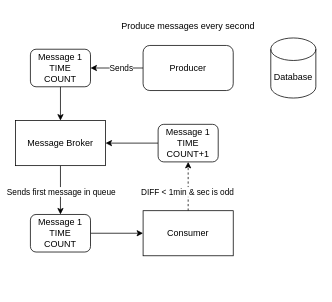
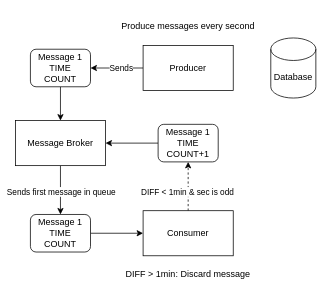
  <mxCell id="0" />
  <mxCell id="1" parent="0" />
  <mxCell id="2" style="edgeStyle=none;html=1;entryX=1;entryY=0.5;entryDx=0;entryDy=0;" parent="1" source="4" target="13" edge="1"><mxGeometry relative="1" as="geometry" /></mxCell>
  <mxCell id="3" value="Sends" style="edgeLabel;html=1;align=center;verticalAlign=middle;resizable=0;points=[];" parent="2" vertex="1" connectable="0"><mxGeometry x="-0.475" relative="1" as="geometry"><mxPoint x="-12" as="offset" /></mxGeometry></mxCell>
- <mxCell id="4" value="Producer" style="whiteSpace=wrap;html=1;rounded=1;" parent="1" vertex="1"><mxGeometry x="190" y="60" width="120" height="60" as="geometry" /></mxCell>
+ <mxCell id="4" value="Producer" style="rounded=0;whiteSpace=wrap;html=1;" parent="1" vertex="1"><mxGeometry x="190" y="60" width="120" height="60" as="geometry" /></mxCell>
  <mxCell id="5" style="edgeStyle=none;html=1;entryX=0.5;entryY=0;entryDx=0;entryDy=0;" parent="1" source="7" target="15" edge="1"><mxGeometry relative="1" as="geometry" /></mxCell>
  <mxCell id="6" value="Sends first message in queue" style="edgeLabel;html=1;align=center;verticalAlign=middle;resizable=0;points=[];" parent="5" vertex="1" connectable="0"><mxGeometry x="-0.265" relative="1" as="geometry"><mxPoint y="10" as="offset" /></mxGeometry></mxCell>
  <mxCell id="7" value="Message Broker" style="rounded=0;whiteSpace=wrap;html=1;" parent="1" vertex="1"><mxGeometry x="20" y="160" width="120" height="60" as="geometry" /></mxCell>
  <mxCell id="8" style="edgeStyle=none;html=1;exitX=0.5;exitY=0;exitDx=0;exitDy=0;entryX=0.5;entryY=1;entryDx=0;entryDy=0;dashed=1;" parent="1" source="10" target="17" edge="1"><mxGeometry relative="1" as="geometry" /></mxCell>
  <mxCell id="9" value="DIFF &amp;lt; 1min &amp;amp; sec is odd" style="edgeLabel;html=1;align=center;verticalAlign=middle;resizable=0;points=[];" parent="8" vertex="1" connectable="0"><mxGeometry x="0.158" y="2" relative="1" as="geometry"><mxPoint y="12" as="offset" /></mxGeometry></mxCell>
  <mxCell id="10" value="Consumer" style="rounded=0;whiteSpace=wrap;html=1;" parent="1" vertex="1"><mxGeometry x="190" y="280" width="120" height="60" as="geometry" /></mxCell>
  <mxCell id="11" value="Database" style="shape=cylinder3;whiteSpace=wrap;html=1;boundedLbl=1;backgroundOutline=1;size=15;" parent="1" vertex="1"><mxGeometry x="360" y="50" width="60" height="80" as="geometry" /></mxCell>
  <mxCell id="12" value="" style="edgeStyle=none;html=1;" parent="1" source="13" target="7" edge="1"><mxGeometry relative="1" as="geometry" /></mxCell>
  <mxCell id="13" value="Message 1&lt;br&gt;TIME&lt;br&gt;COUNT" style="rounded=1;whiteSpace=wrap;html=1;" parent="1" vertex="1"><mxGeometry x="40" y="65" width="80" height="50" as="geometry" /></mxCell>
  <mxCell id="14" value="" style="edgeStyle=none;html=1;" parent="1" source="15" target="10" edge="1"><mxGeometry relative="1" as="geometry" /></mxCell>
  <mxCell id="15" value="Message 1&lt;br&gt;TIME&lt;br&gt;COUNT" style="rounded=1;whiteSpace=wrap;html=1;" parent="1" vertex="1"><mxGeometry x="40" y="285" width="80" height="50" as="geometry" /></mxCell>
  <mxCell id="16" value="" style="edgeStyle=none;html=1;" parent="1" source="17" target="7" edge="1"><mxGeometry relative="1" as="geometry" /></mxCell>
  <mxCell id="17" value="Message 1&lt;br&gt;TIME&lt;br&gt;COUNT+1" style="rounded=1;whiteSpace=wrap;html=1;" parent="1" vertex="1"><mxGeometry x="210" y="165" width="80" height="50" as="geometry" /></mxCell>
+ <mxCell id="18" value="DIFF &amp;gt; 1min: Discard message" style="text;html=1;strokeColor=none;fillColor=none;align=center;verticalAlign=middle;whiteSpace=wrap;rounded=0;" parent="1" vertex="1"><mxGeometry x="160" y="350" width="180" height="30" as="geometry" /></mxCell>
  <mxCell id="19" value="Produce messages every second" style="text;html=1;strokeColor=none;fillColor=none;align=center;verticalAlign=middle;whiteSpace=wrap;rounded=0;" parent="1" vertex="1"><mxGeometry x="160" y="20" width="180" height="30" as="geometry" /></mxCell>
